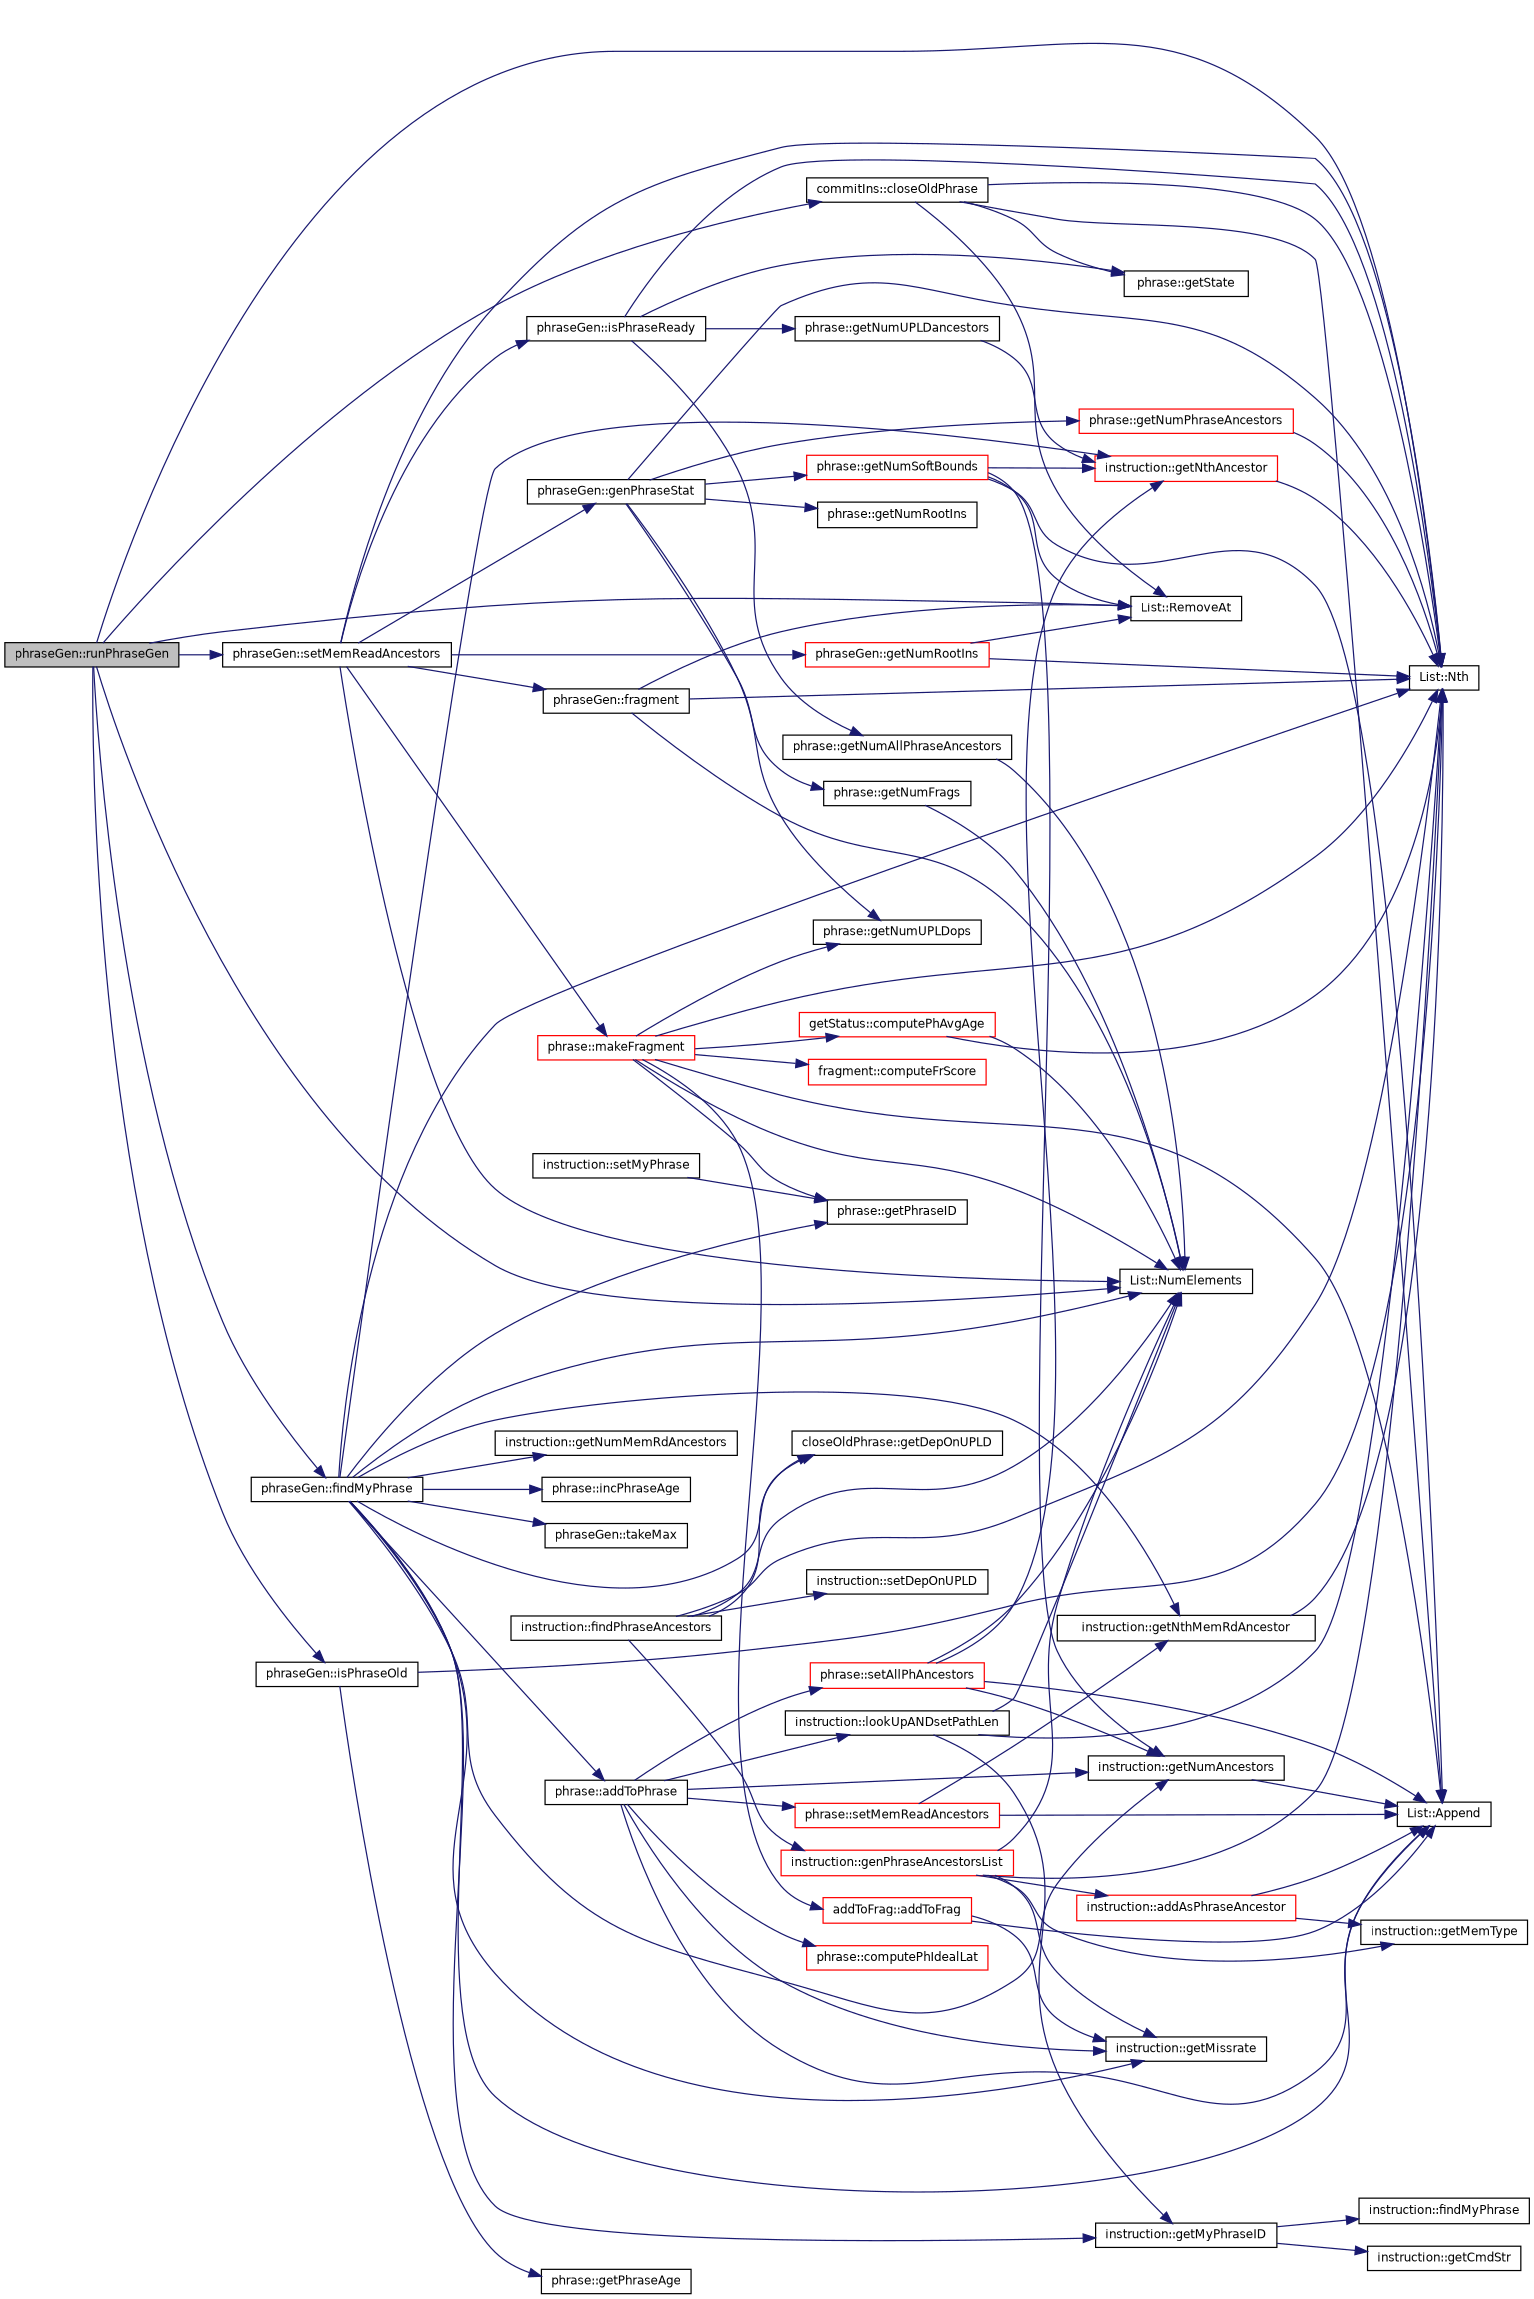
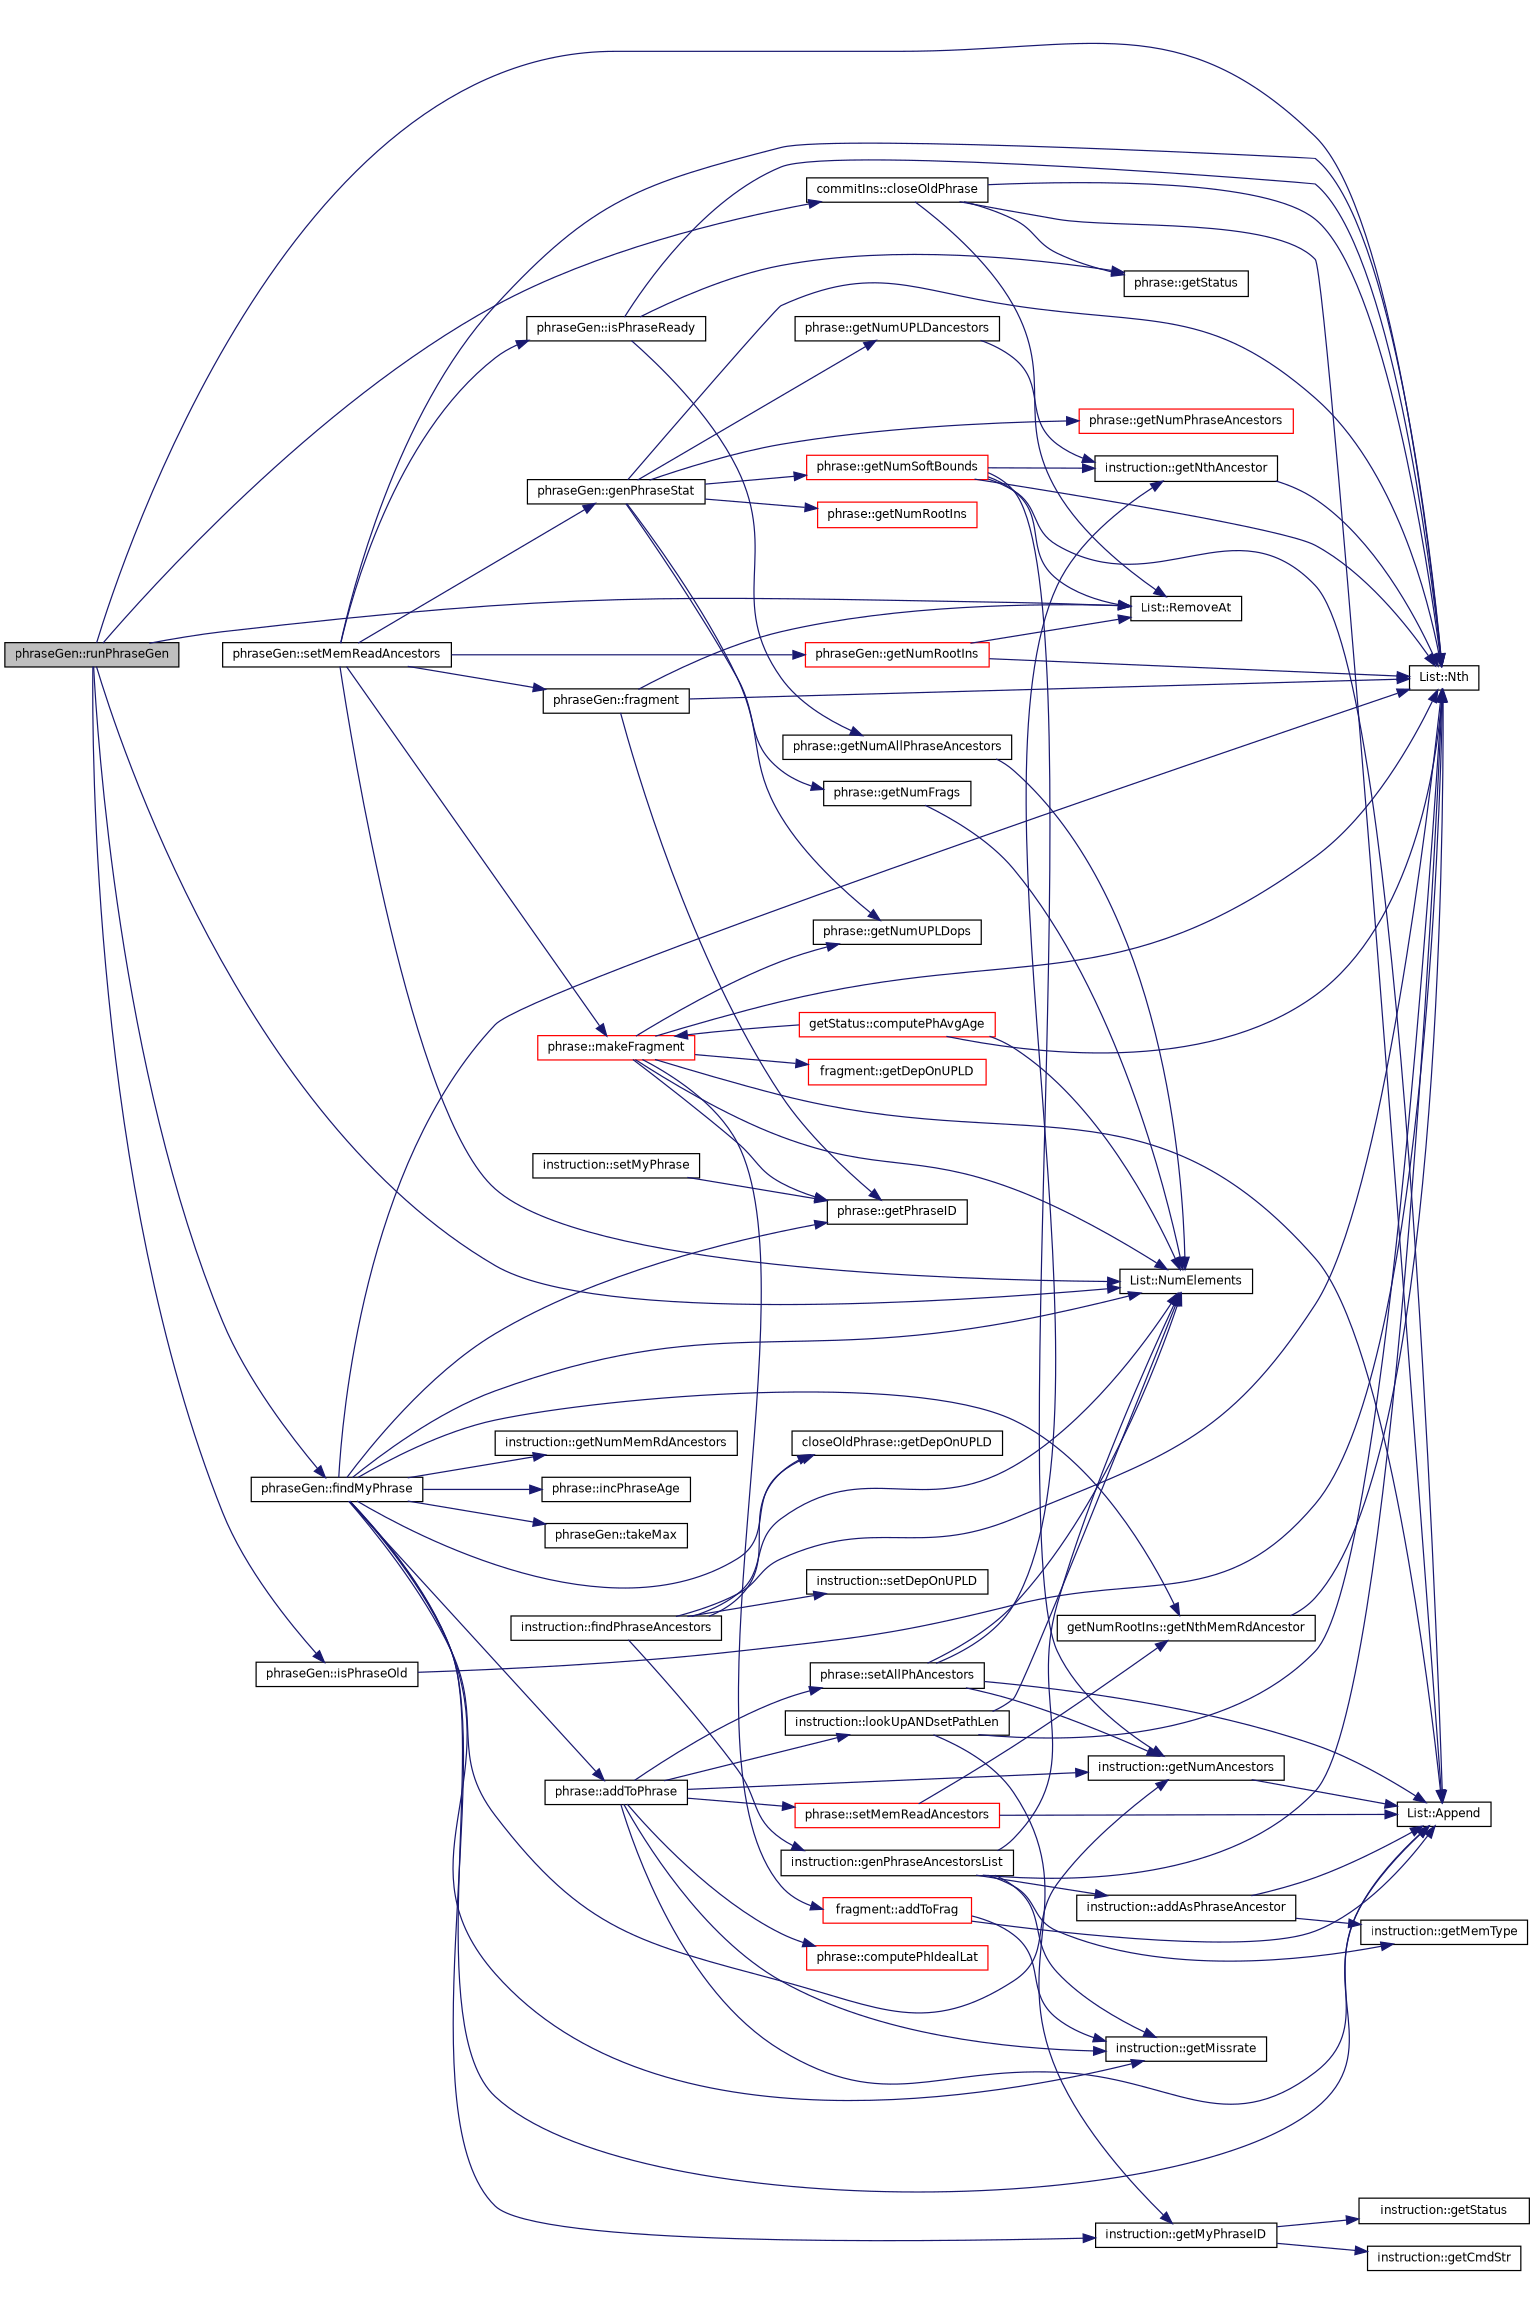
  digraph {
    rankdir=LR
    node [color=black fillcolor=white fontname=Helvetica fontsize=10 shape=record style=filled]
    edge [color=midnightblue fontname=Helvetica fontsize=10 labelfontname=Helvetica labelfontsize=10 style=solid]
    n1 [fillcolor=grey75 fontcolor=black height=0.2 label="phraseGen::runPhraseGen" width=0.4]
    n2 [height=0.2 label="commitIns::closeOldPhrase" width=0.4]
    n3 [height=0.2 label="List::Nth" width=0.4]
    n4 [height=0.2 label="List::RemoveAt" width=0.4]
    n5 [height=0.2 label="phraseGen::findMyPhrase" width=0.4]
    n6 [height=0.2 label="List::NumElements" width=0.4]
    n7 [height=0.2 label="phraseGen::setMemReadAncestors" width=0.4]
    n8 [height=0.2 label="phraseGen::isPhraseOld" width=0.4]
    n9 [height=0.2 label="List::Append" width=0.4]
-   n10 [height=0.2 label="phrase::getState" width=0.4]
+   n10 [height=0.2 label="phrase::getStatus" width=0.4]
    n11 [height=0.2 label="phrase::addToPhrase" width=0.4]
    n12 [height=0.2 label="instruction::getMissrate" width=0.4]
    n13 [height=0.2 label="instruction::getNumAncestors" width=0.4]
    n14 [height=0.2 label="instruction::getMyPhraseID" width=0.4]
-   n15 [color=red height=0.2 label="instruction::getNthAncestor" width=0.4]
-   n16 [height=0.2 label="instruction::getNthMemRdAncestor" width=0.4]
+   n15 [height=0.2 label="instruction::getNthAncestor" width=0.4]
+   n16 [height=0.2 label="getNumRootIns::getNthMemRdAncestor" width=0.4]
    n17 [height=0.2 label="instruction::getNumMemRdAncestors" width=0.4]
    n18 [height=0.2 label="closeOldPhrase::getDepOnUPLD" width=0.4]
    n19 [height=0.2 label="phrase::getPhraseID" width=0.4]
    n20 [height=0.2 label="phrase::incPhraseAge" width=0.4]
    n21 [height=0.2 label="phraseGen::takeMax" width=0.4]
    n22 [height=0.2 label="instruction::findPhraseAncestors" width=0.4]
-   n23 [color=red height=0.2 label="instruction::genPhraseAncestorsList" width=0.4]
+   n23 [height=0.2 label="instruction::genPhraseAncestorsList" width=0.4]
    n24 [height=0.2 label="instruction::setDepOnUPLD" width=0.4]
    n25 [height=0.2 label="phraseGen::fragment" width=0.4]
    n26 [height=0.2 label="phraseGen::genPhraseStat" width=0.4]
    n27 [height=0.2 label="phraseGen::isPhraseReady" width=0.4]
    n28 [color=red height=0.2 label="phrase::makeFragment" width=0.4]
    n29 [color=red height=0.2 label="phraseGen::getNumRootIns" width=0.4]
-   n30 [height=0.2 label="phrase::getPhraseAge" width=0.4]
    n31 [color=red height=0.2 label="phrase::computePhIdealLat" width=0.4]
    n32 [height=0.2 label="instruction::lookUpANDsetPathLen" width=0.4]
-   n33 [color=red height=0.2 label="phrase::setAllPhAncestors" width=0.4]
+   n33 [height=0.2 label="phrase::setAllPhAncestors" width=0.4]
    n34 [color=red height=0.2 label="phrase::setMemReadAncestors" width=0.4]
    n35 [height=0.2 label="instruction::getCmdStr" width=0.4]
-   n36 [height=0.2 label="instruction::findMyPhrase" width=0.4]
+   n36 [height=0.2 label="instruction::getStatus" width=0.4]
    n37 [height=0.2 label="instruction::setMyPhrase" width=0.4]
-   n38 [color=red height=0.2 label="instruction::addAsPhraseAncestor" width=0.4]
+   n38 [height=0.2 label="instruction::addAsPhraseAncestor" width=0.4]
    n39 [height=0.2 label="instruction::getMemType" width=0.4]
    n40 [height=0.2 label="phrase::getNumFrags" width=0.4]
    n41 [color=red height=0.2 label="phrase::getNumPhraseAncestors" width=0.4]
-   n42 [height=0.2 label="phrase::getNumRootIns" width=0.4]
+   n42 [color=red height=0.2 label="phrase::getNumRootIns" width=0.4]
    n43 [color=red height=0.2 label="phrase::getNumSoftBounds" width=0.4]
    n44 [height=0.2 label="phrase::getNumUPLDancestors" width=0.4]
    n45 [height=0.2 label="phrase::getNumUPLDops" width=0.4]
    n46 [height=0.2 label="phrase::getNumAllPhraseAncestors" width=0.4]
-   n47 [color=red height=0.2 label="addToFrag::addToFrag" width=0.4]
-   n48 [color=red height=0.2 label="fragment::computeFrScore" width=0.4]
+   n47 [color=red height=0.2 label="fragment::addToFrag" width=0.4]
+   n48 [color=red height=0.2 label="fragment::getDepOnUPLD" width=0.4]
    n49 [color=red height=0.2 label="getStatus::computePhAvgAge" width=0.4]
    n1 -> n2
    n1 -> n3
    n1 -> n4
    n1 -> n5
    n1 -> n6
-   n1 -> n7
    n1 -> n8
    n2 -> n3
    n2 -> n4
    n2 -> n9
    n2 -> n10
    n5 -> n3
    n5 -> n6
    n5 -> n9
    n5 -> n11
    n5 -> n12
    n5 -> n13
    n5 -> n14
-   n5 -> n15
    n5 -> n16
    n5 -> n17
    n5 -> n18
    n5 -> n19
    n5 -> n20
    n5 -> n21
    n7 -> n3
    n7 -> n6
    n7 -> n25
    n7 -> n26
    n7 -> n27
    n7 -> n28
    n7 -> n29
    n8 -> n3
-   n8 -> n30
    n11 -> n9
    n11 -> n12
    n11 -> n13
    n11 -> n31
    n11 -> n32
    n11 -> n33
    n11 -> n34
    n13 -> n9
    n14 -> n35
    n14 -> n36
    n15 -> n3
    n16 -> n3
    n22 -> n3
    n22 -> n6
    n22 -> n18
    n22 -> n23
    n22 -> n24
    n23 -> n3
    n23 -> n6
    n23 -> n12
    n23 -> n38
    n23 -> n39
    n25 -> n3
    n25 -> n4
-   n25 -> n6
+   n25 -> n19
    n26 -> n3
    n26 -> n40
    n26 -> n41
    n26 -> n42
    n26 -> n43
-   n27 -> n44
+   n26 -> n44
    n26 -> n45
    n27 -> n3
    n27 -> n10
    n27 -> n46
    n28 -> n3
    n28 -> n6
    n28 -> n9
    n28 -> n19
    n28 -> n45
    n28 -> n47
    n28 -> n48
-   n28 -> n49
+   n49 -> n28
    n29 -> n3
    n29 -> n4
    n32 -> n3
    n32 -> n6
    n32 -> n14
    n33 -> n6
    n33 -> n9
    n33 -> n13
    n33 -> n15
    n34 -> n9
    n34 -> n16
    n37 -> n19
    n38 -> n9
    n38 -> n39
    n40 -> n6
-   n41 -> n3
+   n43 -> n3
    n43 -> n4
    n43 -> n9
    n43 -> n13
    n43 -> n15
    n44 -> n15
    n46 -> n6
    n47 -> n9
    n47 -> n12
    n49 -> n3
    n49 -> n6
  }
